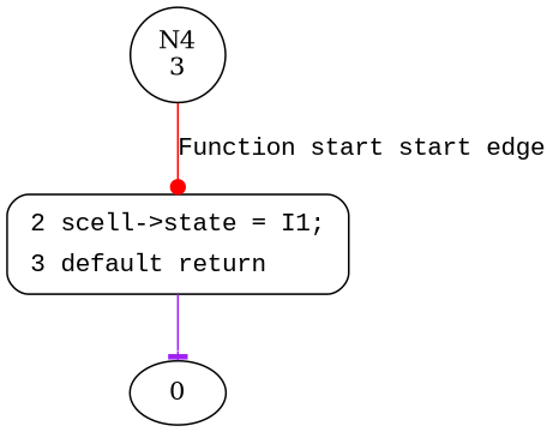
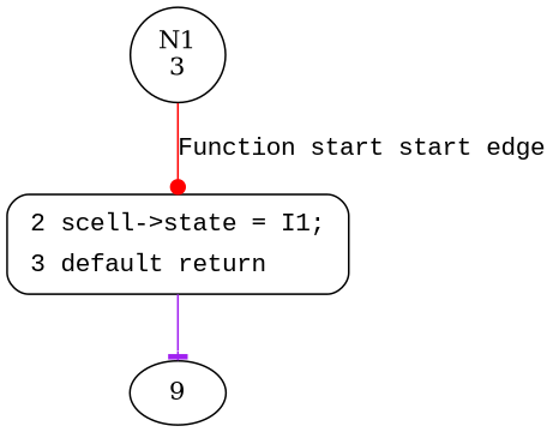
  digraph {
-   n1 [label="N4\n3" shape=circle]
+   n1 [label="N1\n3" shape=circle]
    n2 [fillcolor=white fontname="Courier New" label=<<table border="0" cellborder="0" cellpadding="3" bgcolor="white"><tr><td align="right">2</td><td align="left">scell-&gt;state = I1;</td></tr><tr><td align="right">3</td><td align="left">default return</td></tr></table>> penwidth=1 shape=Mrecord style="filled,bold"]
-   0
+   0 [label=9]
    n1 -> n2 [arrowhead=dot color=red fontname="Courier New" label="Function start start edge"]
    n2 -> 0 [arrowhead=tee color=purple]
  }
